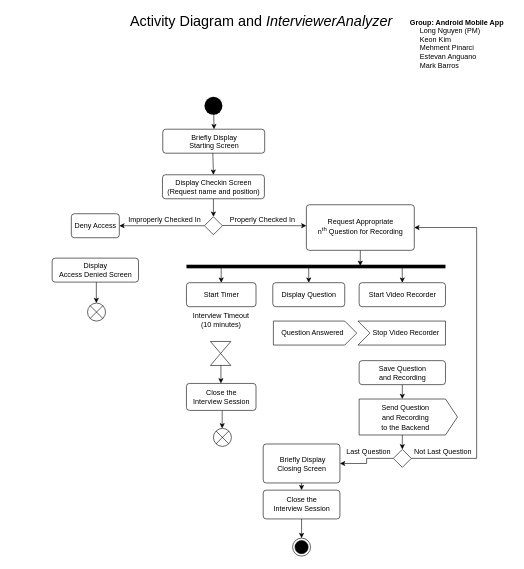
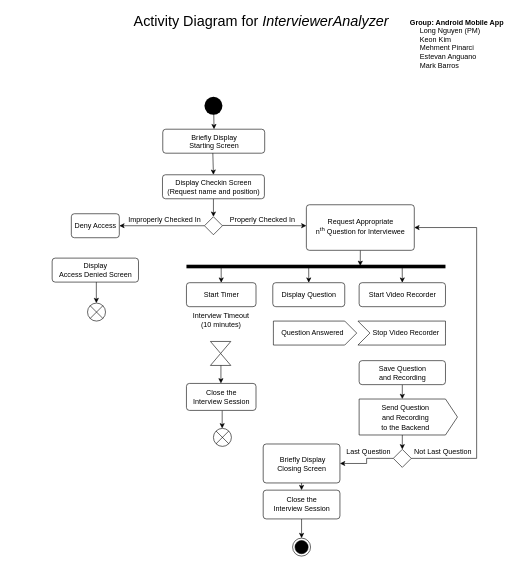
  <mxCell id="0" />
  <mxCell id="1" parent="0" />
  <mxCell id="2" value="" style="html=1;points=[];perimeter=orthogonalPerimeter;fillColor=#000000;strokeColor=none;direction=south;" parent="1" vertex="1"><mxGeometry x="310" y="441" width="432" height="6" as="geometry" /></mxCell>
  <mxCell id="3" value="" style="ellipse;fillColor=#000000;strokeColor=none;" parent="1" vertex="1"><mxGeometry x="340" y="161" width="30" height="30" as="geometry" /></mxCell>
  <mxCell id="4" value="" style="ellipse;html=1;shape=endState;fillColor=#000000;strokeColor=#000000;" parent="1" vertex="1"><mxGeometry x="487" y="897" width="30" height="30" as="geometry" /></mxCell>
  <mxCell id="5" style="edgeStyle=orthogonalEdgeStyle;rounded=0;orthogonalLoop=1;jettySize=auto;html=1;exitX=0;exitY=0.5;exitDx=0;exitDy=0;entryX=1;entryY=0.5;entryDx=0;entryDy=0;fontSize=12;startArrow=none;startFill=0;endArrow=classic;endFill=1;" edge="1" parent="1" source="6" target="7"><mxGeometry relative="1" as="geometry" /></mxCell>
  <mxCell id="6" value="" style="rhombus;" parent="1" vertex="1"><mxGeometry x="340" y="361" width="30" height="30" as="geometry" /></mxCell>
  <mxCell id="7" value="Deny Access" style="html=1;align=center;verticalAlign=middle;rounded=1;absoluteArcSize=1;arcSize=10;dashed=0;" parent="1" vertex="1"><mxGeometry x="118" y="356" width="80" height="40" as="geometry" /></mxCell>
  <mxCell id="8" value="" style="rounded=0;orthogonalLoop=1;jettySize=auto;html=1;exitX=0.5;exitY=1;exitDx=0;exitDy=0;" parent="1" edge="1"><mxGeometry relative="1" as="geometry"><mxPoint x="355.5" y="185" as="sourcePoint" /><mxPoint x="356" y="215" as="targetPoint" /></mxGeometry></mxCell>
  <mxCell id="9" value="" style="rounded=0;orthogonalLoop=1;jettySize=auto;html=1;" parent="1" edge="1"><mxGeometry relative="1" as="geometry"><mxPoint x="370" y="375.5" as="sourcePoint" /><mxPoint x="510" y="376" as="targetPoint" /></mxGeometry></mxCell>
  <mxCell id="10" value="Properly Checked In" style="text;html=1;strokeColor=none;fillColor=none;align=center;verticalAlign=middle;whiteSpace=wrap;rounded=0;" parent="1" vertex="1"><mxGeometry x="374" y="351" width="126" height="30" as="geometry" /></mxCell>
  <mxCell id="11" value="Improperly Checked In" style="text;html=1;strokeColor=none;fillColor=none;align=center;verticalAlign=middle;whiteSpace=wrap;rounded=0;" parent="1" vertex="1"><mxGeometry x="206" y="351" width="136" height="30" as="geometry" /></mxCell>
  <mxCell id="12" value="" style="rounded=0;orthogonalLoop=1;jettySize=auto;html=1;exitX=0.5;exitY=1;exitDx=0;exitDy=0;" parent="1" source="21" edge="1"><mxGeometry relative="1" as="geometry"><mxPoint x="355" y="341" as="sourcePoint" /><mxPoint x="355" y="361" as="targetPoint" /></mxGeometry></mxCell>
- <mxCell id="13" value="&lt;font style=&quot;font-size: 24px&quot;&gt;Activity Diagram and &lt;i&gt;InterviewerAnalyzer&lt;/i&gt;&lt;/font&gt;" style="text;html=1;strokeColor=none;fillColor=none;align=center;verticalAlign=middle;whiteSpace=wrap;rounded=0;" parent="1" vertex="1"><mxGeometry x="20" y="20" width="830" height="30" as="geometry" /></mxCell>
+ <mxCell id="13" value="&lt;font style=&quot;font-size: 24px&quot;&gt;Activity Diagram for &lt;i&gt;InterviewerAnalyzer&lt;/i&gt;&lt;/font&gt;" style="text;html=1;strokeColor=none;fillColor=none;align=center;verticalAlign=middle;whiteSpace=wrap;rounded=0;" parent="1" vertex="1"><mxGeometry x="20" y="20" width="830" height="30" as="geometry" /></mxCell>
  <mxCell id="14" style="edgeStyle=orthogonalEdgeStyle;rounded=0;orthogonalLoop=1;jettySize=auto;html=1;exitX=0.5;exitY=1;exitDx=0;exitDy=0;entryX=0.333;entryY=0.329;entryDx=0;entryDy=0;entryPerimeter=0;fontSize=12;startArrow=none;startFill=0;endArrow=classic;endFill=1;" edge="1" parent="1" source="15" target="2"><mxGeometry relative="1" as="geometry" /></mxCell>
- <mxCell id="15" value="&lt;br&gt;Request Appropriate&lt;br&gt;n&lt;sup&gt;th&lt;/sup&gt; Question for Recording" style="html=1;align=center;verticalAlign=top;rounded=1;absoluteArcSize=1;arcSize=10;dashed=0;" parent="1" vertex="1"><mxGeometry x="510" y="341" width="180" height="76" as="geometry" /></mxCell>
+ <mxCell id="15" value="&lt;br&gt;Request Appropriate&lt;br&gt;n&lt;sup&gt;th&lt;/sup&gt; Question for Interviewee" style="html=1;align=center;verticalAlign=top;rounded=1;absoluteArcSize=1;arcSize=10;dashed=0;" parent="1" vertex="1"><mxGeometry x="510" y="341" width="180" height="76" as="geometry" /></mxCell>
  <mxCell id="16" style="edgeStyle=orthogonalEdgeStyle;rounded=0;orthogonalLoop=1;jettySize=auto;html=1;exitX=0.5;exitY=0;exitDx=0;exitDy=0;entryX=0.333;entryY=0.167;entryDx=0;entryDy=0;entryPerimeter=0;fontSize=12;startArrow=classic;startFill=1;endArrow=none;endFill=0;" edge="1" parent="1" source="17" target="2"><mxGeometry relative="1" as="geometry" /></mxCell>
  <mxCell id="17" value="Start Video Recorder" style="html=1;align=center;verticalAlign=middle;rounded=1;absoluteArcSize=1;arcSize=10;dashed=0;" parent="1" vertex="1"><mxGeometry x="598" y="471" width="144" height="40" as="geometry" /></mxCell>
  <mxCell id="18" value="Display&lt;br&gt;Access Denied Screen" style="html=1;align=center;verticalAlign=middle;rounded=1;absoluteArcSize=1;arcSize=10;dashed=0;" parent="1" vertex="1"><mxGeometry x="86" y="430" width="144" height="40" as="geometry" /></mxCell>
  <mxCell id="19" value="" style="shape=sumEllipse;perimeter=ellipsePerimeter;whiteSpace=wrap;html=1;backgroundOutline=1;" parent="1" vertex="1"><mxGeometry x="355" y="714" width="30" height="30" as="geometry" /></mxCell>
  <mxCell id="20" value="" style="rounded=0;orthogonalLoop=1;jettySize=auto;html=1;exitX=0.5;exitY=1;exitDx=0;exitDy=0;" parent="1" edge="1"><mxGeometry relative="1" as="geometry"><mxPoint x="159.71" y="470" as="sourcePoint" /><mxPoint x="159.71" y="505" as="targetPoint" /></mxGeometry></mxCell>
  <mxCell id="21" value="Display Checkin Screen&lt;br&gt;(Request name and position)" style="html=1;align=center;verticalAlign=top;rounded=1;absoluteArcSize=1;arcSize=10;dashed=0;" parent="1" vertex="1"><mxGeometry x="270" y="291" width="170" height="40" as="geometry" /></mxCell>
  <mxCell id="22" value="Briefly Display&lt;br&gt;Starting Screen" style="html=1;align=center;verticalAlign=top;rounded=1;absoluteArcSize=1;arcSize=10;dashed=0;" parent="1" vertex="1"><mxGeometry x="270.5" y="215" width="170" height="40" as="geometry" /></mxCell>
  <mxCell id="23" value="" style="rounded=0;orthogonalLoop=1;jettySize=auto;html=1;exitX=0.5;exitY=1;exitDx=0;exitDy=0;entryX=0.5;entryY=0;entryDx=0;entryDy=0;" parent="1" target="21" edge="1"><mxGeometry relative="1" as="geometry"><mxPoint x="354" y="255" as="sourcePoint" /><mxPoint x="354.5" y="285" as="targetPoint" /></mxGeometry></mxCell>
  <mxCell id="24" value="" style="rounded=0;orthogonalLoop=1;jettySize=auto;html=1;exitX=0.5;exitY=1;exitDx=0;exitDy=0;" parent="1" edge="1"><mxGeometry relative="1" as="geometry"><mxPoint x="369.58" y="684" as="sourcePoint" /><mxPoint x="369.58" y="714" as="targetPoint" /></mxGeometry></mxCell>
  <mxCell id="25" value="" style="shape=sumEllipse;perimeter=ellipsePerimeter;whiteSpace=wrap;html=1;backgroundOutline=1;" parent="1" vertex="1"><mxGeometry x="145" y="505" width="30" height="30" as="geometry" /></mxCell>
  <mxCell id="26" value="Close the&lt;br&gt;Interview Session" style="html=1;align=center;verticalAlign=middle;rounded=1;absoluteArcSize=1;arcSize=10;dashed=0;" parent="1" vertex="1"><mxGeometry x="310" y="639" width="116" height="45" as="geometry" /></mxCell>
  <mxCell id="27" value="&lt;b&gt;Group: Android Mobile App&lt;/b&gt;&lt;br&gt;&amp;nbsp; &amp;nbsp; &amp;nbsp;Long Nguyen (PM)&lt;br&gt;&amp;nbsp; &amp;nbsp; &amp;nbsp;Keon Kim&lt;br&gt;&amp;nbsp; &amp;nbsp; &amp;nbsp;Mehment Pinarci&lt;br&gt;&amp;nbsp; &amp;nbsp; &amp;nbsp;Estevan Anguano&lt;br&gt;&amp;nbsp; &amp;nbsp; &amp;nbsp;Mark Barros" style="text;html=1;strokeColor=none;fillColor=none;align=left;verticalAlign=top;whiteSpace=wrap;rounded=0;" parent="1" vertex="1"><mxGeometry x="680.88" y="23" width="170" height="90" as="geometry" /></mxCell>
  <mxCell id="28" value="Interview Timeout&lt;br&gt;(10 minutes)" style="text;html=1;strokeColor=none;fillColor=none;align=center;verticalAlign=middle;whiteSpace=wrap;rounded=0;" parent="1" vertex="1"><mxGeometry x="310" y="511" width="116" height="44" as="geometry" /></mxCell>
  <mxCell id="29" value="" style="shape=collate;whiteSpace=wrap;html=1;verticalAlign=middle;" parent="1" vertex="1"><mxGeometry x="350" y="569" width="34" height="40" as="geometry" /></mxCell>
  <mxCell id="30" value="" style="rounded=0;orthogonalLoop=1;jettySize=auto;html=1;exitX=0.5;exitY=1;exitDx=0;exitDy=0;" parent="1" edge="1"><mxGeometry relative="1" as="geometry"><mxPoint x="367.5" y="609" as="sourcePoint" /><mxPoint x="367.5" y="639" as="targetPoint" /></mxGeometry></mxCell>
  <mxCell id="31" style="edgeStyle=orthogonalEdgeStyle;rounded=0;orthogonalLoop=1;jettySize=auto;html=1;exitX=1;exitY=0.5;exitDx=0;exitDy=0;entryX=1;entryY=0.5;entryDx=0;entryDy=0;fontSize=12;startArrow=none;startFill=0;endArrow=classic;endFill=1;" edge="1" parent="1" source="33" target="15"><mxGeometry relative="1" as="geometry"><Array as="points"><mxPoint x="794" y="764" /><mxPoint x="794" y="379" /></Array></mxGeometry></mxCell>
  <mxCell id="32" style="edgeStyle=orthogonalEdgeStyle;rounded=0;orthogonalLoop=1;jettySize=auto;html=1;exitX=0;exitY=0.5;exitDx=0;exitDy=0;entryX=1;entryY=0.5;entryDx=0;entryDy=0;fontSize=12;startArrow=none;startFill=0;endArrow=classic;endFill=1;" edge="1" parent="1" source="33" target="46"><mxGeometry relative="1" as="geometry" /></mxCell>
  <mxCell id="33" value="" style="rhombus;verticalAlign=middle;" parent="1" vertex="1"><mxGeometry x="655" y="749" width="30" height="30" as="geometry" /></mxCell>
  <mxCell id="34" value="Last Question" style="text;html=1;strokeColor=none;fillColor=none;align=center;verticalAlign=middle;whiteSpace=wrap;rounded=0;" parent="1" vertex="1"><mxGeometry x="574" y="739" width="80" height="30" as="geometry" /></mxCell>
  <mxCell id="35" value="Not Last Question" style="text;html=1;strokeColor=none;fillColor=none;align=center;verticalAlign=middle;whiteSpace=wrap;rounded=0;" parent="1" vertex="1"><mxGeometry x="683" y="739" width="110" height="30" as="geometry" /></mxCell>
  <mxCell id="36" style="edgeStyle=orthogonalEdgeStyle;rounded=0;orthogonalLoop=1;jettySize=auto;html=1;exitX=0.5;exitY=1;exitDx=0;exitDy=0;entryX=0.5;entryY=0;entryDx=0;entryDy=0;fontSize=12;startArrow=none;startFill=0;endArrow=classic;endFill=1;" edge="1" parent="1" source="37"><mxGeometry relative="1" as="geometry"><mxPoint x="670" y="665" as="targetPoint" /></mxGeometry></mxCell>
  <mxCell id="37" value="Save Question&lt;br&gt;and Recording" style="html=1;align=center;verticalAlign=middle;rounded=1;absoluteArcSize=1;arcSize=10;dashed=0;" parent="1" vertex="1"><mxGeometry x="598" y="601" width="144" height="40" as="geometry" /></mxCell>
  <mxCell id="38" value="Stop Video Recorder" style="html=1;shape=mxgraph.infographic.ribbonSimple;notch1=20;notch2=0;align=center;verticalAlign=middle;fontSize=12;fontStyle=0;fillColor=#FFFFFF;flipH=0;spacingRight=0;spacingLeft=14;" vertex="1" parent="1"><mxGeometry x="596" y="535" width="146" height="40" as="geometry" /></mxCell>
  <mxCell id="39" value="&amp;nbsp;Question Answered&amp;nbsp; &amp;nbsp;&amp;nbsp;" style="html=1;shape=mxgraph.infographic.ribbonSimple;notch1=0;notch2=20;align=center;verticalAlign=middle;fontSize=12;fontStyle=0;fillColor=#FFFFFF;" vertex="1" parent="1"><mxGeometry x="455" y="535" width="139" height="40" as="geometry" /></mxCell>
  <mxCell id="40" style="edgeStyle=orthogonalEdgeStyle;rounded=0;orthogonalLoop=1;jettySize=auto;html=1;exitX=0.5;exitY=0;exitDx=0;exitDy=0;entryX=0.667;entryY=0.528;entryDx=0;entryDy=0;entryPerimeter=0;fontSize=12;startArrow=classic;startFill=1;endArrow=none;endFill=0;" edge="1" parent="1" source="41" target="2"><mxGeometry relative="1" as="geometry" /></mxCell>
  <mxCell id="41" value="Display Question" style="html=1;align=center;verticalAlign=middle;rounded=1;absoluteArcSize=1;arcSize=10;dashed=0;" parent="1" vertex="1"><mxGeometry x="454" y="471" width="120" height="40" as="geometry" /></mxCell>
  <mxCell id="42" style="edgeStyle=orthogonalEdgeStyle;rounded=0;orthogonalLoop=1;jettySize=auto;html=1;exitX=0.5;exitY=0;exitDx=0;exitDy=0;entryX=0.833;entryY=0.866;entryDx=0;entryDy=0;entryPerimeter=0;fontSize=12;startArrow=classic;startFill=1;endArrow=none;endFill=0;" edge="1" parent="1" source="43" target="2"><mxGeometry relative="1" as="geometry" /></mxCell>
  <mxCell id="43" value="Start Timer" style="html=1;align=center;verticalAlign=middle;rounded=1;absoluteArcSize=1;arcSize=10;dashed=0;" vertex="1" parent="1"><mxGeometry x="310" y="471" width="116" height="40" as="geometry" /></mxCell>
  <mxCell id="44" style="edgeStyle=orthogonalEdgeStyle;rounded=0;orthogonalLoop=1;jettySize=auto;html=1;exitX=0.5;exitY=1;exitDx=0;exitDy=0;entryX=0.5;entryY=0;entryDx=0;entryDy=0;fontSize=12;startArrow=none;startFill=0;endArrow=classic;endFill=1;" edge="1" parent="1" target="33"><mxGeometry relative="1" as="geometry"><mxPoint x="670" y="721" as="sourcePoint" /></mxGeometry></mxCell>
  <mxCell id="45" style="edgeStyle=orthogonalEdgeStyle;rounded=0;orthogonalLoop=1;jettySize=auto;html=1;exitX=0.5;exitY=1;exitDx=0;exitDy=0;entryX=0.5;entryY=0;entryDx=0;entryDy=0;fontSize=12;startArrow=none;startFill=0;endArrow=classic;endFill=1;" edge="1" parent="1" source="46" target="48"><mxGeometry relative="1" as="geometry" /></mxCell>
  <mxCell id="46" value="&amp;nbsp;Briefly Display&lt;br&gt;Closing Screen" style="html=1;align=center;verticalAlign=middle;rounded=1;absoluteArcSize=1;arcSize=10;dashed=0;" vertex="1" parent="1"><mxGeometry x="438" y="740" width="128" height="65" as="geometry" /></mxCell>
  <mxCell id="47" style="edgeStyle=orthogonalEdgeStyle;rounded=0;orthogonalLoop=1;jettySize=auto;html=1;exitX=0.5;exitY=1;exitDx=0;exitDy=0;entryX=0.5;entryY=0;entryDx=0;entryDy=0;fontSize=12;startArrow=none;startFill=0;endArrow=classic;endFill=1;" edge="1" parent="1" source="48" target="4"><mxGeometry relative="1" as="geometry" /></mxCell>
  <mxCell id="48" value="Close the&lt;br&gt;Interview Session" style="html=1;align=center;verticalAlign=middle;rounded=1;absoluteArcSize=1;arcSize=10;dashed=0;" vertex="1" parent="1"><mxGeometry x="438" y="817" width="128" height="48" as="geometry" /></mxCell>
  <mxCell id="49" value="&lt;font style=&quot;font-size: 12px&quot;&gt;Send Question&amp;nbsp; &amp;nbsp;&lt;br&gt;and Recording&amp;nbsp; &amp;nbsp;&lt;br&gt;to the Backend&amp;nbsp; &amp;nbsp;&lt;/font&gt;" style="html=1;shape=mxgraph.infographic.ribbonSimple;notch1=0;notch2=20;align=center;verticalAlign=middle;fontSize=14;fontStyle=0;fillColor=#FFFFFF;" vertex="1" parent="1"><mxGeometry x="598" y="665" width="164" height="60" as="geometry" /></mxCell>
